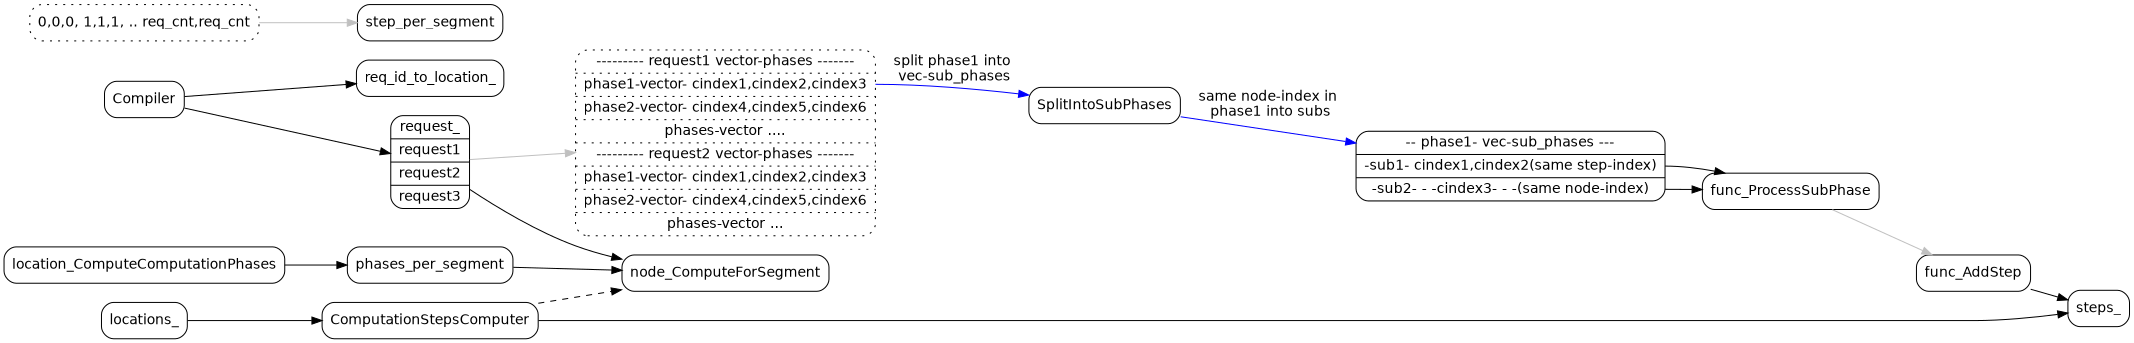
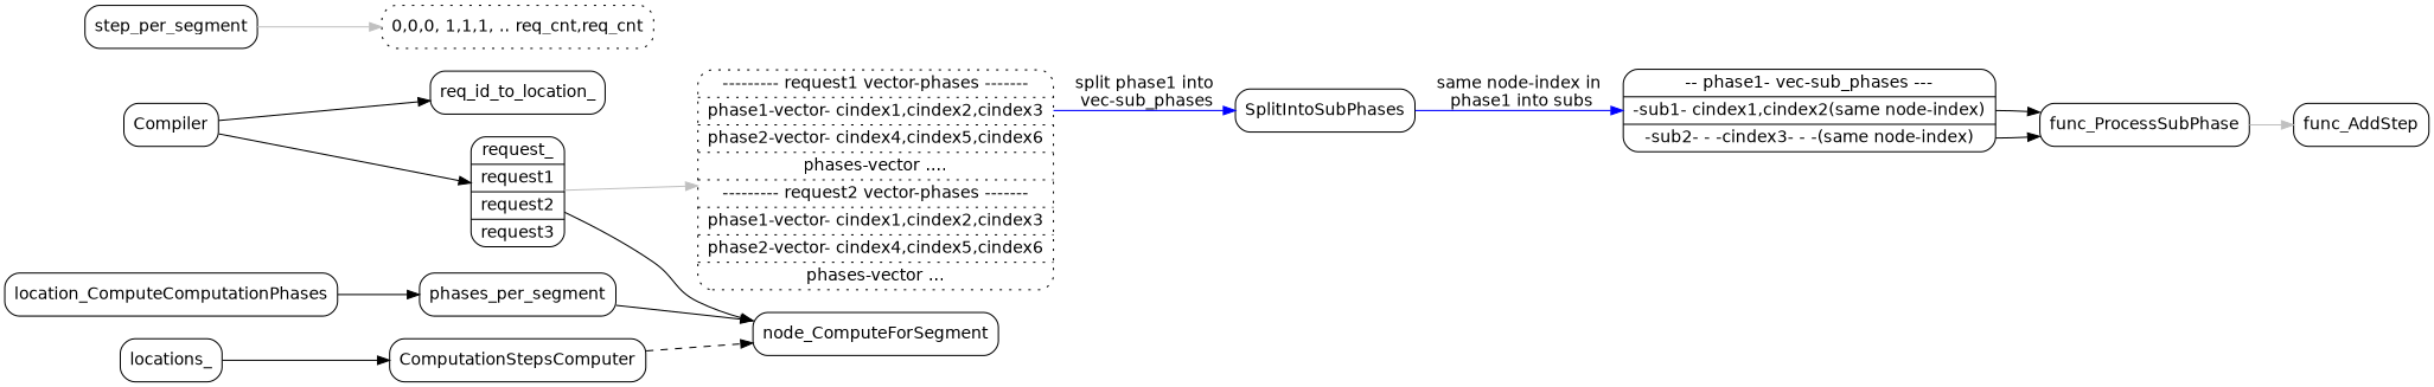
  digraph {
    fontname="DejaVu Sans"
    rankdir=LR
    node [fontname="DejaVu Sans" shape=Mrecord]
    edge [fontname="DejaVu Sans"]
    n1 [label=req_id_to_location_]
    Compiler
    n3 [label="request_ | request1 | request2 | request3"]
    n4 [label=node_ComputeForSegment]
    n5 [label=" --------- request1 vector-phases ------- | <one_phase> phase1-vector- cindex1,cindex2,cindex3 | phase2-vector- cindex4,cindex5,cindex6 | phases-vector ....  | --------- request2 vector-phases ------- | phase1-vector- cindex1,cindex2,cindex3 | phase2-vector- cindex4,cindex5,cindex6| phases-vector ... " style=dotted]
    n6 [label=location_ComputeComputationPhases]
    phases_per_segment
    SplitIntoSubPhases
-   n9 [label="  -- phase1-   vec-sub_phases --- | <sub1> -sub1- cindex1,cindex2(same step-index) | <sub2>-sub2- - -cindex3- - -(same node-index)"]
+   n9 [label="  -- phase1-   vec-sub_phases --- | <sub1> -sub1- cindex1,cindex2(same node-index) | <sub2>-sub2- - -cindex3- - -(same node-index)"]
    ComputationStepsComputer
-   steps_
    locations_
    func_ProcessSubPhase
    func_AddStep
    n15 [label="0,0,0, 1,1,1, .. req_cnt,req_cnt" style=dotted]
    step_per_segment
    Compiler -> n1
    Compiler -> n3
    n3 -> n4
    n3 -> n5 [color=grey]
    n5 -> SplitIntoSubPhases [color=blue label="split phase1 into\n vec-sub_phases" tailport=one_phase]
    n6 -> phases_per_segment
    phases_per_segment -> n4
    SplitIntoSubPhases -> n9 [color=blue label="same node-index in\n phase1 into subs"]
    n9 -> func_ProcessSubPhase [tailport=sub1]
    n9 -> func_ProcessSubPhase [tailport=sub2]
    ComputationStepsComputer -> n4 [style=dashed]
-   ComputationStepsComputer -> steps_
    locations_ -> ComputationStepsComputer
    func_ProcessSubPhase -> func_AddStep [color=grey]
-   func_AddStep -> steps_
-   n15 -> step_per_segment [color=grey]
+   step_per_segment -> n15 [color=grey]
  }
